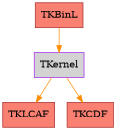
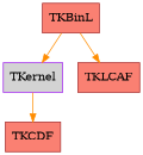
  digraph {
    aspect=1
    node [color=brown fillcolor=salmon shape=box style=filled]
    edge [color=darkorange style=solid]
    TKernel [color=purple fillcolor=lightgrey]
    TKBinL
    TKLCAF
    TKCDF
    TKernel -> TKCDF
    TKBinL -> TKernel
-   TKernel -> TKLCAF
+   TKBinL -> TKLCAF
  }
